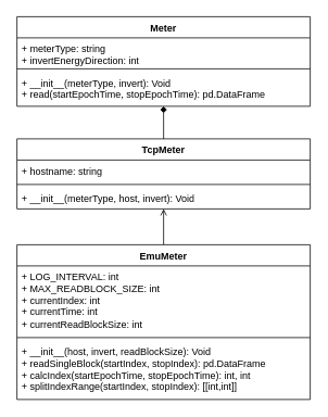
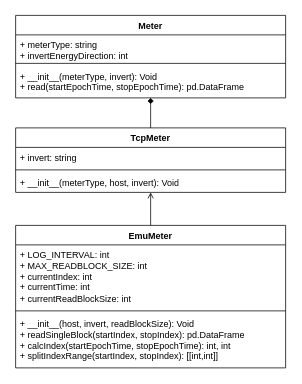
  <mxCell id="0" />
  <mxCell id="1" parent="0" />
  <mxCell id="2" value="Meter" style="swimlane;fontStyle=1;align=center;verticalAlign=top;childLayout=stackLayout;horizontal=1;startSize=26;horizontalStack=0;resizeParent=1;resizeParentMax=0;resizeLast=0;collapsible=1;marginBottom=0;whiteSpace=wrap;html=1;" parent="1" vertex="1"><mxGeometry x="20" y="20" width="360" height="110" as="geometry"><mxRectangle x="80" y="299" width="70" height="30" as="alternateBounds" /></mxGeometry></mxCell>
  <mxCell id="3" value="+ meterType: string&lt;div&gt;+ invertEnergyDirection: int&lt;br&gt;&lt;/div&gt;" style="text;strokeColor=none;fillColor=none;align=left;verticalAlign=top;spacingLeft=4;spacingRight=4;overflow=hidden;rotatable=0;points=[[0,0.5],[1,0.5]];portConstraint=eastwest;whiteSpace=wrap;html=1;" parent="2" vertex="1"><mxGeometry y="26" width="360" height="34" as="geometry" /></mxCell>
  <mxCell id="4" value="" style="line;strokeWidth=1;fillColor=none;align=left;verticalAlign=middle;spacingTop=-1;spacingLeft=3;spacingRight=3;rotatable=0;labelPosition=right;points=[];portConstraint=eastwest;strokeColor=inherit;" parent="2" vertex="1"><mxGeometry y="60" width="360" height="8" as="geometry" /></mxCell>
  <mxCell id="5" value="+ __init__(meterType, invert): Void&lt;div&gt;+ read(startEpochTime, stopEpochTime): pd.DataFrame&lt;/div&gt;" style="text;strokeColor=none;fillColor=none;align=left;verticalAlign=top;spacingLeft=4;spacingRight=4;overflow=hidden;rotatable=0;points=[[0,0.5],[1,0.5]];portConstraint=eastwest;whiteSpace=wrap;html=1;" parent="2" vertex="1"><mxGeometry y="68" width="360" height="42" as="geometry" /></mxCell>
  <mxCell id="6" value="TcpMeter" style="swimlane;fontStyle=1;align=center;verticalAlign=top;childLayout=stackLayout;horizontal=1;startSize=26;horizontalStack=0;resizeParent=1;resizeParentMax=0;resizeLast=0;collapsible=1;marginBottom=0;whiteSpace=wrap;html=1;" parent="1" vertex="1"><mxGeometry x="20" y="170" width="360" height="86" as="geometry"><mxRectangle x="80" y="490" width="90" height="30" as="alternateBounds" /></mxGeometry></mxCell>
- <mxCell id="7" value="+ hostname: string" style="text;strokeColor=none;fillColor=none;align=left;verticalAlign=top;spacingLeft=4;spacingRight=4;overflow=hidden;rotatable=0;points=[[0,0.5],[1,0.5]];portConstraint=eastwest;whiteSpace=wrap;html=1;" parent="6" vertex="1"><mxGeometry y="26" width="360" height="26" as="geometry" /></mxCell>
+ <mxCell id="7" value="+ invert: string" style="text;strokeColor=none;fillColor=none;align=left;verticalAlign=top;spacingLeft=4;spacingRight=4;overflow=hidden;rotatable=0;points=[[0,0.5],[1,0.5]];portConstraint=eastwest;whiteSpace=wrap;html=1;" parent="6" vertex="1"><mxGeometry y="26" width="360" height="26" as="geometry" /></mxCell>
  <mxCell id="8" value="" style="line;strokeWidth=1;fillColor=none;align=left;verticalAlign=middle;spacingTop=-1;spacingLeft=3;spacingRight=3;rotatable=0;labelPosition=right;points=[];portConstraint=eastwest;strokeColor=inherit;" parent="6" vertex="1"><mxGeometry y="52" width="360" height="8" as="geometry" /></mxCell>
  <mxCell id="9" value="+ __init__(meterType, host, invert): Void" style="text;strokeColor=none;fillColor=none;align=left;verticalAlign=top;spacingLeft=4;spacingRight=4;overflow=hidden;rotatable=0;points=[[0,0.5],[1,0.5]];portConstraint=eastwest;whiteSpace=wrap;html=1;" parent="6" vertex="1"><mxGeometry y="60" width="360" height="26" as="geometry" /></mxCell>
  <mxCell id="10" style="edgeStyle=orthogonalEdgeStyle;rounded=0;orthogonalLoop=1;jettySize=auto;html=1;exitX=0.5;exitY=0;exitDx=0;exitDy=0;endArrow=diamond;" parent="1" source="6" target="2" edge="1"><mxGeometry relative="1" as="geometry"><mxPoint x="130" y="179" as="targetPoint" /></mxGeometry></mxCell>
  <mxCell id="11" style="edgeStyle=orthogonalEdgeStyle;rounded=0;orthogonalLoop=1;jettySize=auto;html=1;exitX=0.5;exitY=0;exitDx=0;exitDy=0;endArrow=open;" parent="1" source="12" target="6" edge="1"><mxGeometry relative="1" as="geometry" /></mxCell>
  <mxCell id="12" value="EmuMeter" style="swimlane;fontStyle=1;align=center;verticalAlign=top;childLayout=stackLayout;horizontal=1;startSize=26;horizontalStack=0;resizeParent=1;resizeParentMax=0;resizeLast=0;collapsible=1;marginBottom=0;whiteSpace=wrap;html=1;" parent="1" vertex="1"><mxGeometry x="20" y="300" width="360" height="190" as="geometry"><mxRectangle x="80" y="610" width="100" height="30" as="alternateBounds" /></mxGeometry></mxCell>
  <mxCell id="13" value="+ LOG_INTERVAL: int&lt;div&gt;+ MAX_READBLOCK_SIZE: int&lt;/div&gt;&lt;div&gt;+ currentIndex: int&lt;/div&gt;&lt;div&gt;+ currentTime: int&lt;/div&gt;&lt;div&gt;+ currentReadBlockSize: int&lt;/div&gt;" style="text;strokeColor=none;fillColor=none;align=left;verticalAlign=top;spacingLeft=4;spacingRight=4;overflow=hidden;rotatable=0;points=[[0,0.5],[1,0.5]];portConstraint=eastwest;whiteSpace=wrap;html=1;" parent="12" vertex="1"><mxGeometry y="26" width="360" height="84" as="geometry" /></mxCell>
  <mxCell id="14" value="" style="line;strokeWidth=1;fillColor=none;align=left;verticalAlign=middle;spacingTop=-1;spacingLeft=3;spacingRight=3;rotatable=0;labelPosition=right;points=[];portConstraint=eastwest;strokeColor=inherit;" parent="12" vertex="1"><mxGeometry y="110" width="360" height="8" as="geometry" /></mxCell>
  <mxCell id="15" value="+ __init__(host, invert, readBlockSize): Void&lt;div&gt;+ readSingleBlock(startIndex, stopIndex): pd.DataFrame&lt;/div&gt;&lt;div&gt;+ calcIndex(startEpochTime, stopEpochTime): int, int&lt;/div&gt;&lt;div&gt;+ splitIndexRange(startIndex, stopIndex): [[int,int]]&lt;/div&gt;" style="text;strokeColor=none;fillColor=none;align=left;verticalAlign=top;spacingLeft=4;spacingRight=4;overflow=hidden;rotatable=0;points=[[0,0.5],[1,0.5]];portConstraint=eastwest;whiteSpace=wrap;html=1;" parent="12" vertex="1"><mxGeometry y="118" width="360" height="72" as="geometry" /></mxCell>
